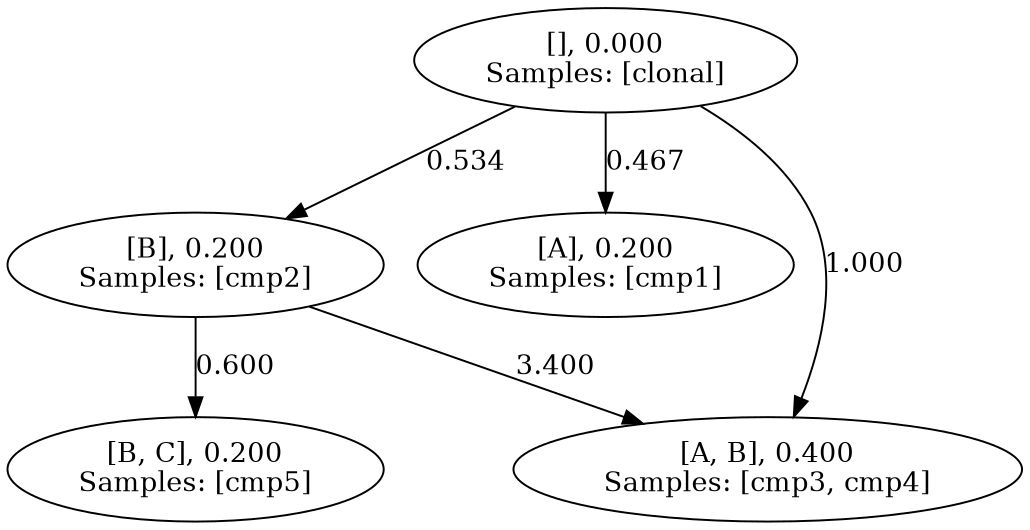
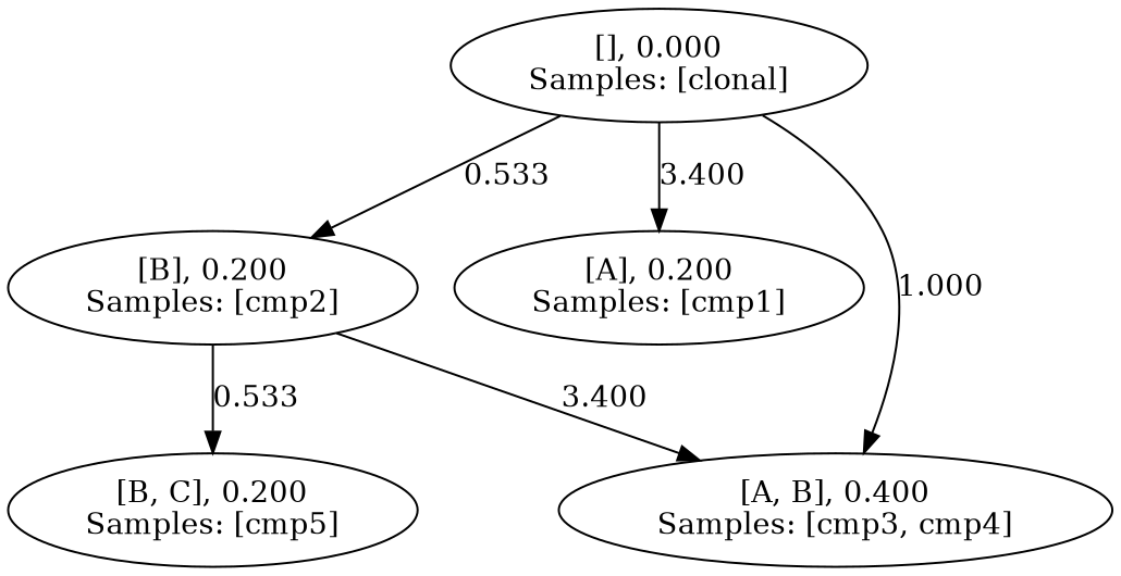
  digraph {
    n1 [label="[], 0.000\nSamples: [clonal]\n"]
    n2 [label="[B], 0.200\nSamples: [cmp2]\n"]
    n3 [label="[A], 0.200\nSamples: [cmp1]\n"]
    n4 [label="[A, B], 0.400\nSamples: [cmp3, cmp4]\n"]
    n5 [label="[B, C], 0.200\nSamples: [cmp5]\n"]
-   n1 -> n2 [label=0.534]
-   n1 -> n3 [label=0.467]
+   n1 -> n2 [label=0.533]
+   n1 -> n3 [label=3.400]
    n1 -> n4 [label=1.000]
    n2 -> n4 [label=3.400]
-   n2 -> n5 [label=0.600]
+   n2 -> n5 [label=0.533]
  }
